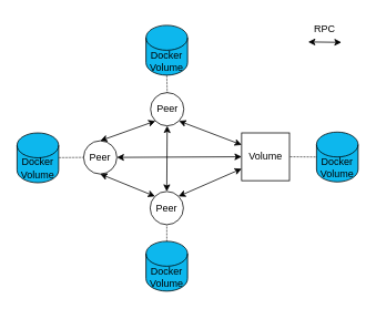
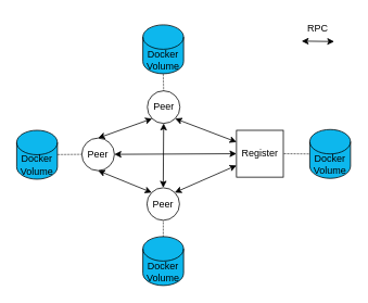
  <mxCell id="0" />
  <mxCell id="1" parent="0" />
  <mxCell id="2" style="rounded=0;orthogonalLoop=1;jettySize=auto;html=1;exitX=1;exitY=0.5;exitDx=0;exitDy=0;entryX=0;entryY=0.5;entryDx=0;entryDy=0;startArrow=classic;startFill=1;endArrow=classic;endFill=1;" parent="1" source="4" target="12" edge="1"><mxGeometry relative="1" as="geometry"><mxPoint x="74.75" y="139" as="targetPoint" /></mxGeometry></mxCell>
  <mxCell id="3" style="rounded=0;orthogonalLoop=1;jettySize=auto;html=1;entryX=0;entryY=1;entryDx=0;entryDy=0;endArrow=classic;endFill=1;startArrow=classic;startFill=1;exitX=0.5;exitY=0;exitDx=0;exitDy=0;" edge="1" parent="1" source="4" target="6"><mxGeometry relative="1" as="geometry"><mxPoint x="170" y="170" as="sourcePoint" /></mxGeometry></mxCell>
  <mxCell id="4" value="Peer" style="ellipse;whiteSpace=wrap;html=1;aspect=fixed;" parent="1" vertex="1"><mxGeometry x="100" y="169" width="40" height="40" as="geometry" /></mxCell>
  <mxCell id="5" style="edgeStyle=none;rounded=0;orthogonalLoop=1;jettySize=auto;html=1;exitX=1;exitY=1;exitDx=0;exitDy=0;startArrow=classic;startFill=1;endArrow=classic;endFill=1;entryX=0;entryY=0.25;entryDx=0;entryDy=0;" parent="1" source="6" target="12" edge="1"><mxGeometry relative="1" as="geometry" /></mxCell>
  <mxCell id="6" value="Peer" style="ellipse;whiteSpace=wrap;html=1;aspect=fixed;" parent="1" vertex="1"><mxGeometry x="180.5" y="111" width="40" height="40" as="geometry" /></mxCell>
  <mxCell id="7" style="edgeStyle=none;rounded=0;orthogonalLoop=1;jettySize=auto;html=1;exitX=1;exitY=0;exitDx=0;exitDy=0;entryX=0;entryY=0.75;entryDx=0;entryDy=0;startArrow=classic;startFill=1;endArrow=classic;endFill=1;" parent="1" source="10" target="12" edge="1"><mxGeometry relative="1" as="geometry" /></mxCell>
  <mxCell id="8" style="edgeStyle=none;rounded=0;orthogonalLoop=1;jettySize=auto;html=1;exitX=0;exitY=0;exitDx=0;exitDy=0;startArrow=classic;startFill=1;endArrow=classic;endFill=1;entryX=0.5;entryY=1;entryDx=0;entryDy=0;" edge="1" parent="1" source="10" target="4"><mxGeometry relative="1" as="geometry"><mxPoint x="170" y="210" as="targetPoint" /></mxGeometry></mxCell>
  <mxCell id="9" style="edgeStyle=none;rounded=0;orthogonalLoop=1;jettySize=auto;html=1;exitX=0.5;exitY=0;exitDx=0;exitDy=0;entryX=0.5;entryY=1;entryDx=0;entryDy=0;startArrow=classic;startFill=1;endArrow=classic;endFill=1;" edge="1" parent="1" source="10" target="6"><mxGeometry relative="1" as="geometry" /></mxCell>
  <mxCell id="10" value="Peer" style="ellipse;whiteSpace=wrap;html=1;aspect=fixed;" parent="1" vertex="1"><mxGeometry x="180" y="230" width="40" height="40" as="geometry" /></mxCell>
  <mxCell id="11" style="edgeStyle=orthogonalEdgeStyle;rounded=0;orthogonalLoop=1;jettySize=auto;html=1;exitX=0.5;exitY=1;exitDx=0;exitDy=0;startArrow=classic;startFill=1;" parent="1" edge="1"><mxGeometry relative="1" as="geometry"><mxPoint x="344" y="171" as="sourcePoint" /><mxPoint x="344" y="171" as="targetPoint" /></mxGeometry></mxCell>
- <mxCell id="12" value="Volume" style="whiteSpace=wrap;html=1;aspect=fixed;" parent="1" vertex="1"><mxGeometry x="290" y="159.5" width="57.5" height="57.5" as="geometry" /></mxCell>
+ <mxCell id="12" value="Register" style="whiteSpace=wrap;html=1;aspect=fixed;" parent="1" vertex="1"><mxGeometry x="290" y="159.5" width="57.5" height="57.5" as="geometry" /></mxCell>
  <mxCell id="13" style="edgeStyle=none;rounded=0;orthogonalLoop=1;jettySize=auto;html=1;exitX=1;exitY=0.5;exitDx=0;exitDy=0;startArrow=classic;startFill=1;endArrow=classic;endFill=1;" parent="1" edge="1"><mxGeometry relative="1" as="geometry"><mxPoint x="370" y="50" as="sourcePoint" /><mxPoint x="410" y="50.5" as="targetPoint" /></mxGeometry></mxCell>
  <mxCell id="14" value="RPC" style="text;html=1;strokeColor=none;fillColor=none;align=center;verticalAlign=middle;whiteSpace=wrap;rounded=0;" parent="1" vertex="1"><mxGeometry x="360" y="20" width="60" height="30" as="geometry" /></mxCell>
  <mxCell id="15" style="edgeStyle=none;rounded=0;orthogonalLoop=1;jettySize=auto;html=1;exitX=0.5;exitY=0;exitDx=0;exitDy=0;exitPerimeter=0;entryX=0.5;entryY=1;entryDx=0;entryDy=0;dashed=1;dashPattern=1 1;startArrow=none;startFill=0;endArrow=none;endFill=0;" parent="1" source="16" target="10" edge="1"><mxGeometry relative="1" as="geometry" /></mxCell>
  <mxCell id="16" value="&lt;div&gt;Docker&lt;/div&gt;&lt;div&gt;Volume&lt;br&gt;&lt;/div&gt;" style="shape=cylinder3;whiteSpace=wrap;html=1;boundedLbl=1;backgroundOutline=1;size=15;strokeWidth=1;fillColor=#0db7ed;" parent="1" vertex="1"><mxGeometry x="175" y="290" width="50" height="60" as="geometry" /></mxCell>
  <mxCell id="17" style="edgeStyle=none;rounded=0;orthogonalLoop=1;jettySize=auto;html=1;entryX=0;entryY=0.5;entryDx=0;entryDy=0;dashed=1;dashPattern=1 1;startArrow=none;startFill=0;endArrow=none;endFill=0;" parent="1" source="18" target="4" edge="1"><mxGeometry relative="1" as="geometry" /></mxCell>
  <mxCell id="18" value="&lt;div&gt;Docker&lt;/div&gt;&lt;div&gt;Volume&lt;br&gt;&lt;/div&gt;" style="shape=cylinder3;whiteSpace=wrap;html=1;boundedLbl=1;backgroundOutline=1;size=15;strokeWidth=1;fillColor=#0db7ed;" parent="1" vertex="1"><mxGeometry x="20" y="159.5" width="50" height="60" as="geometry" /></mxCell>
  <mxCell id="19" style="edgeStyle=none;rounded=0;orthogonalLoop=1;jettySize=auto;html=1;exitX=0.5;exitY=1;exitDx=0;exitDy=0;exitPerimeter=0;entryX=0.5;entryY=0;entryDx=0;entryDy=0;dashed=1;dashPattern=1 1;startArrow=none;startFill=0;endArrow=none;endFill=0;" parent="1" source="20" target="6" edge="1"><mxGeometry relative="1" as="geometry" /></mxCell>
  <mxCell id="20" value="&lt;div&gt;Docker&lt;/div&gt;&lt;div&gt;Volume&lt;br&gt;&lt;/div&gt;" style="shape=cylinder3;whiteSpace=wrap;html=1;boundedLbl=1;backgroundOutline=1;size=15;strokeWidth=1;fillColor=#0db7ed;" parent="1" vertex="1"><mxGeometry x="175" y="30" width="50" height="60" as="geometry" /></mxCell>
  <mxCell id="21" style="edgeStyle=none;rounded=0;orthogonalLoop=1;jettySize=auto;html=1;exitX=0;exitY=0.5;exitDx=0;exitDy=0;exitPerimeter=0;entryX=1;entryY=0.5;entryDx=0;entryDy=0;dashed=1;dashPattern=1 1;startArrow=none;startFill=0;endArrow=none;endFill=0;" edge="1" parent="1" source="22" target="12"><mxGeometry relative="1" as="geometry"><mxPoint x="319" y="79" as="targetPoint" /></mxGeometry></mxCell>
  <mxCell id="22" value="&lt;div&gt;Docker&lt;/div&gt;&lt;div&gt;Volume&lt;br&gt;&lt;/div&gt;" style="shape=cylinder3;whiteSpace=wrap;html=1;boundedLbl=1;backgroundOutline=1;size=15;strokeWidth=1;fillColor=#0db7ed;" vertex="1" parent="1"><mxGeometry x="380" y="158.5" width="50" height="60" as="geometry" /></mxCell>
